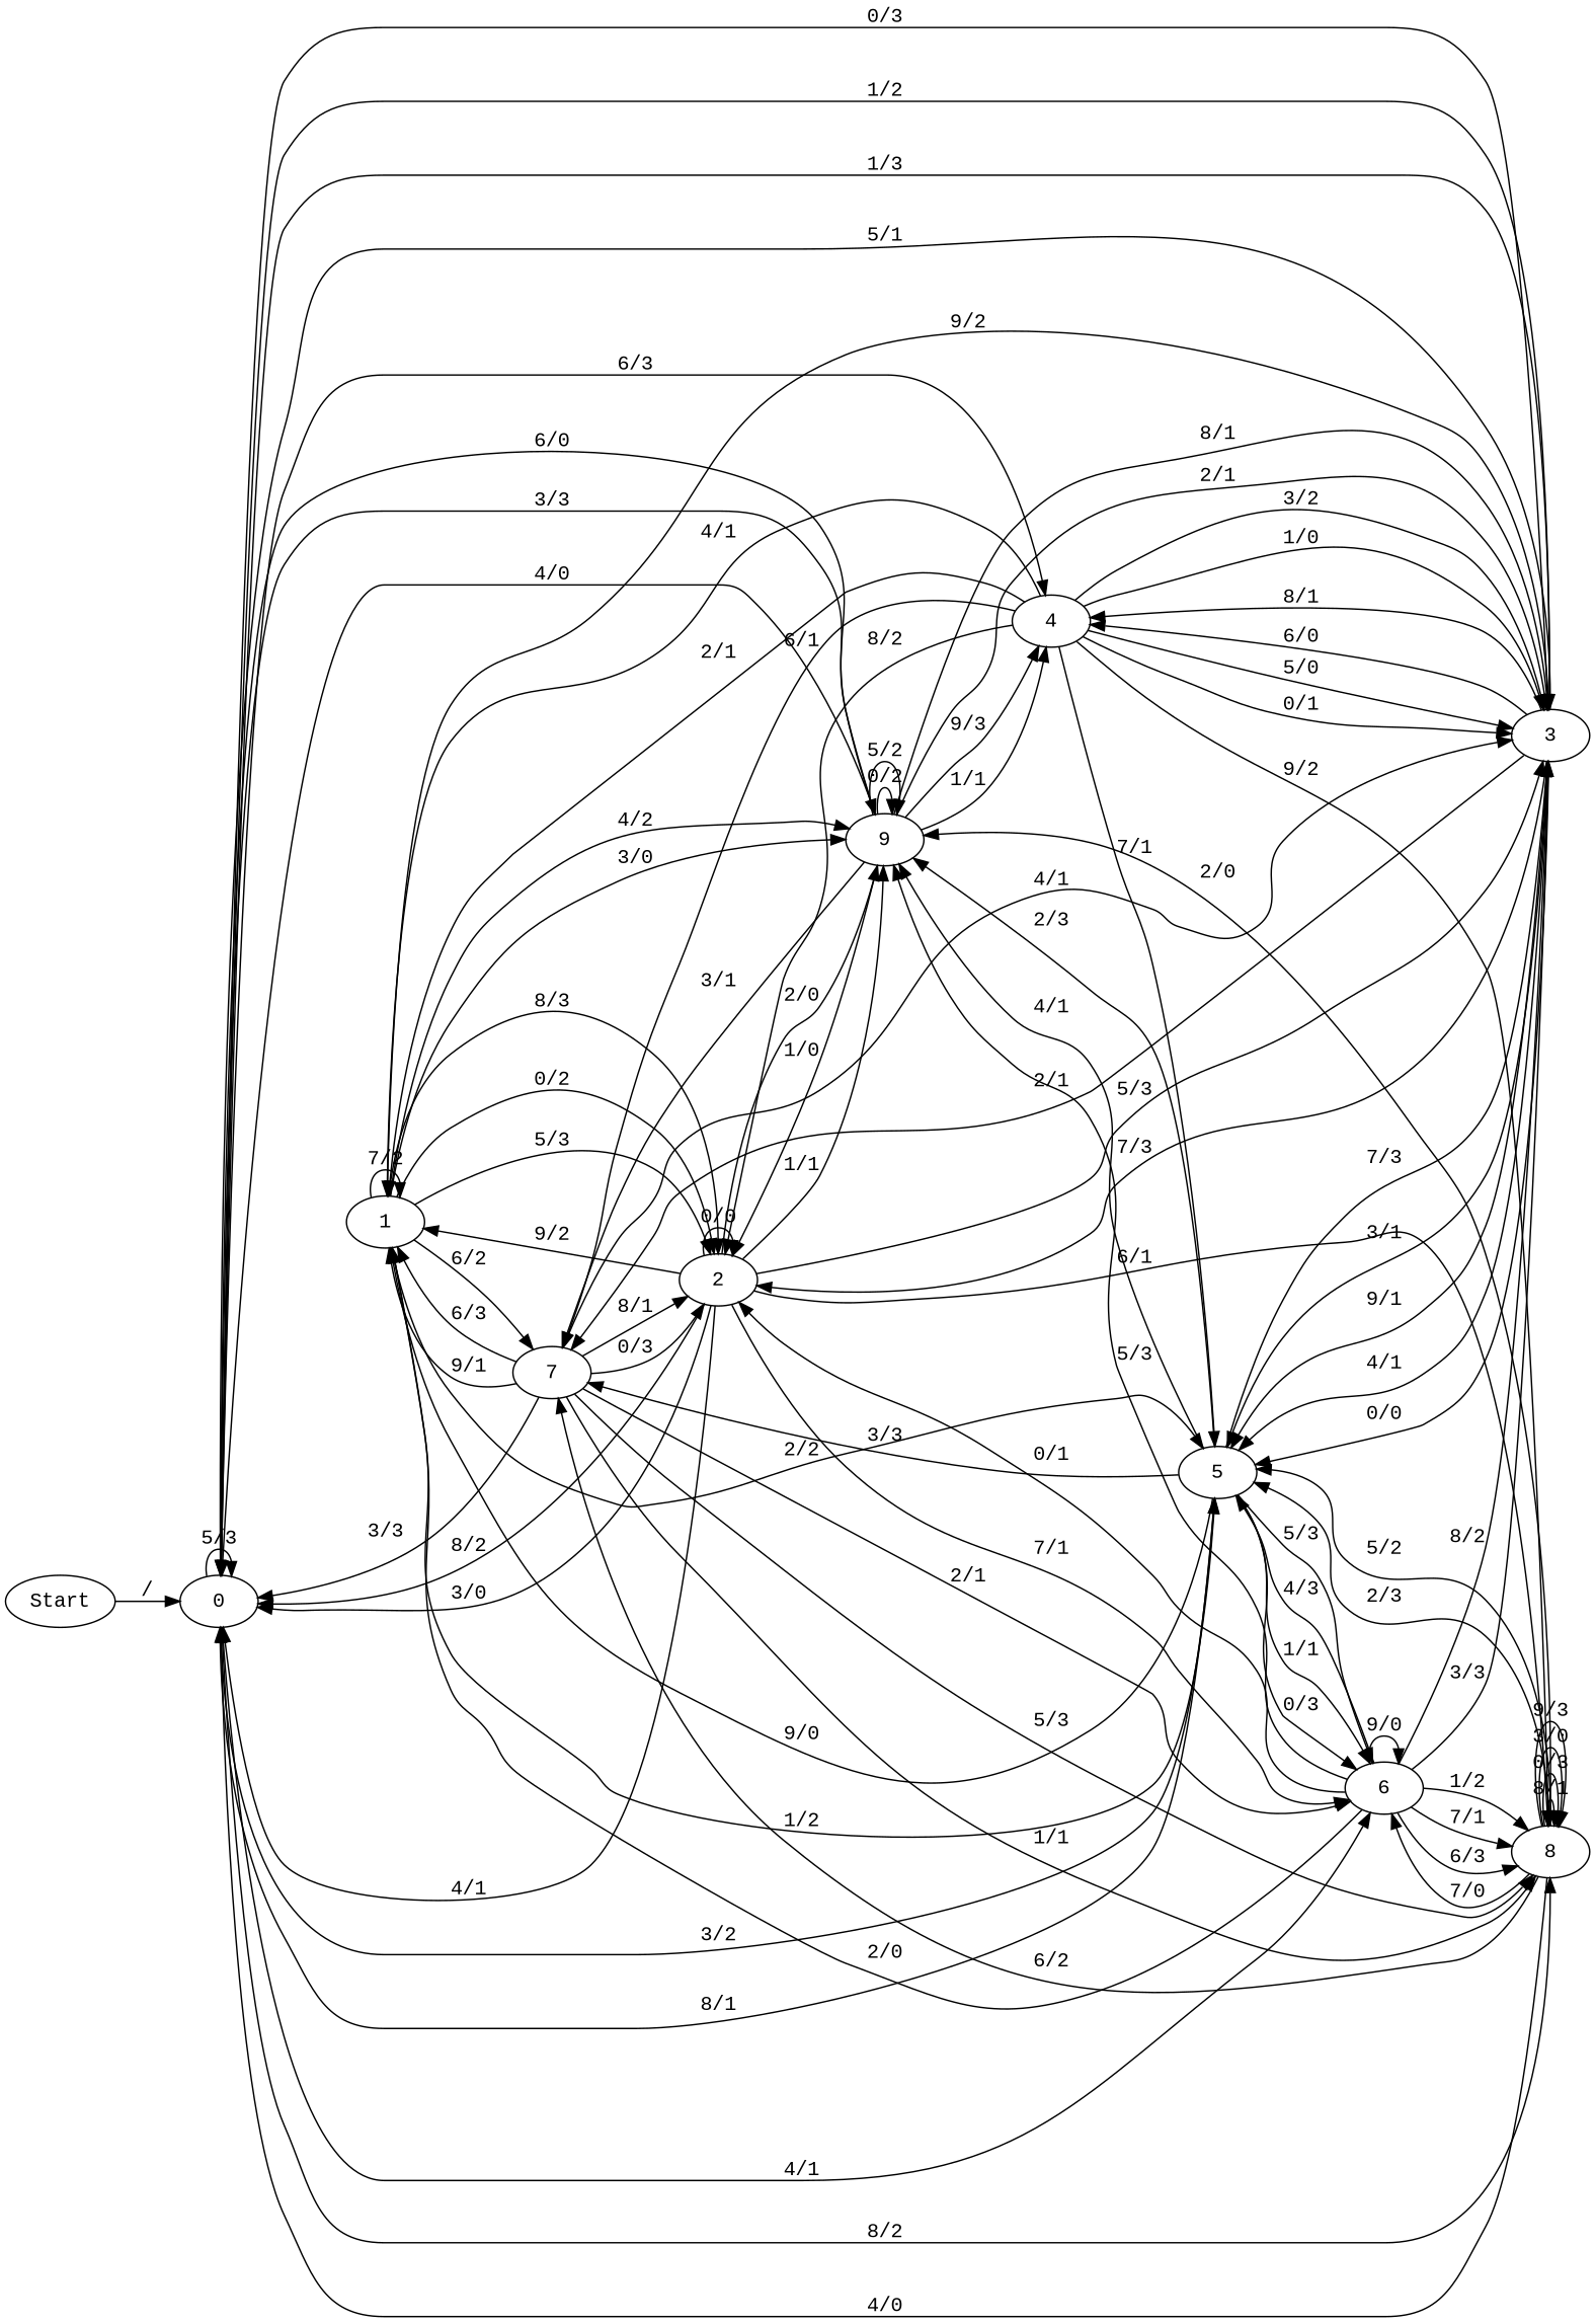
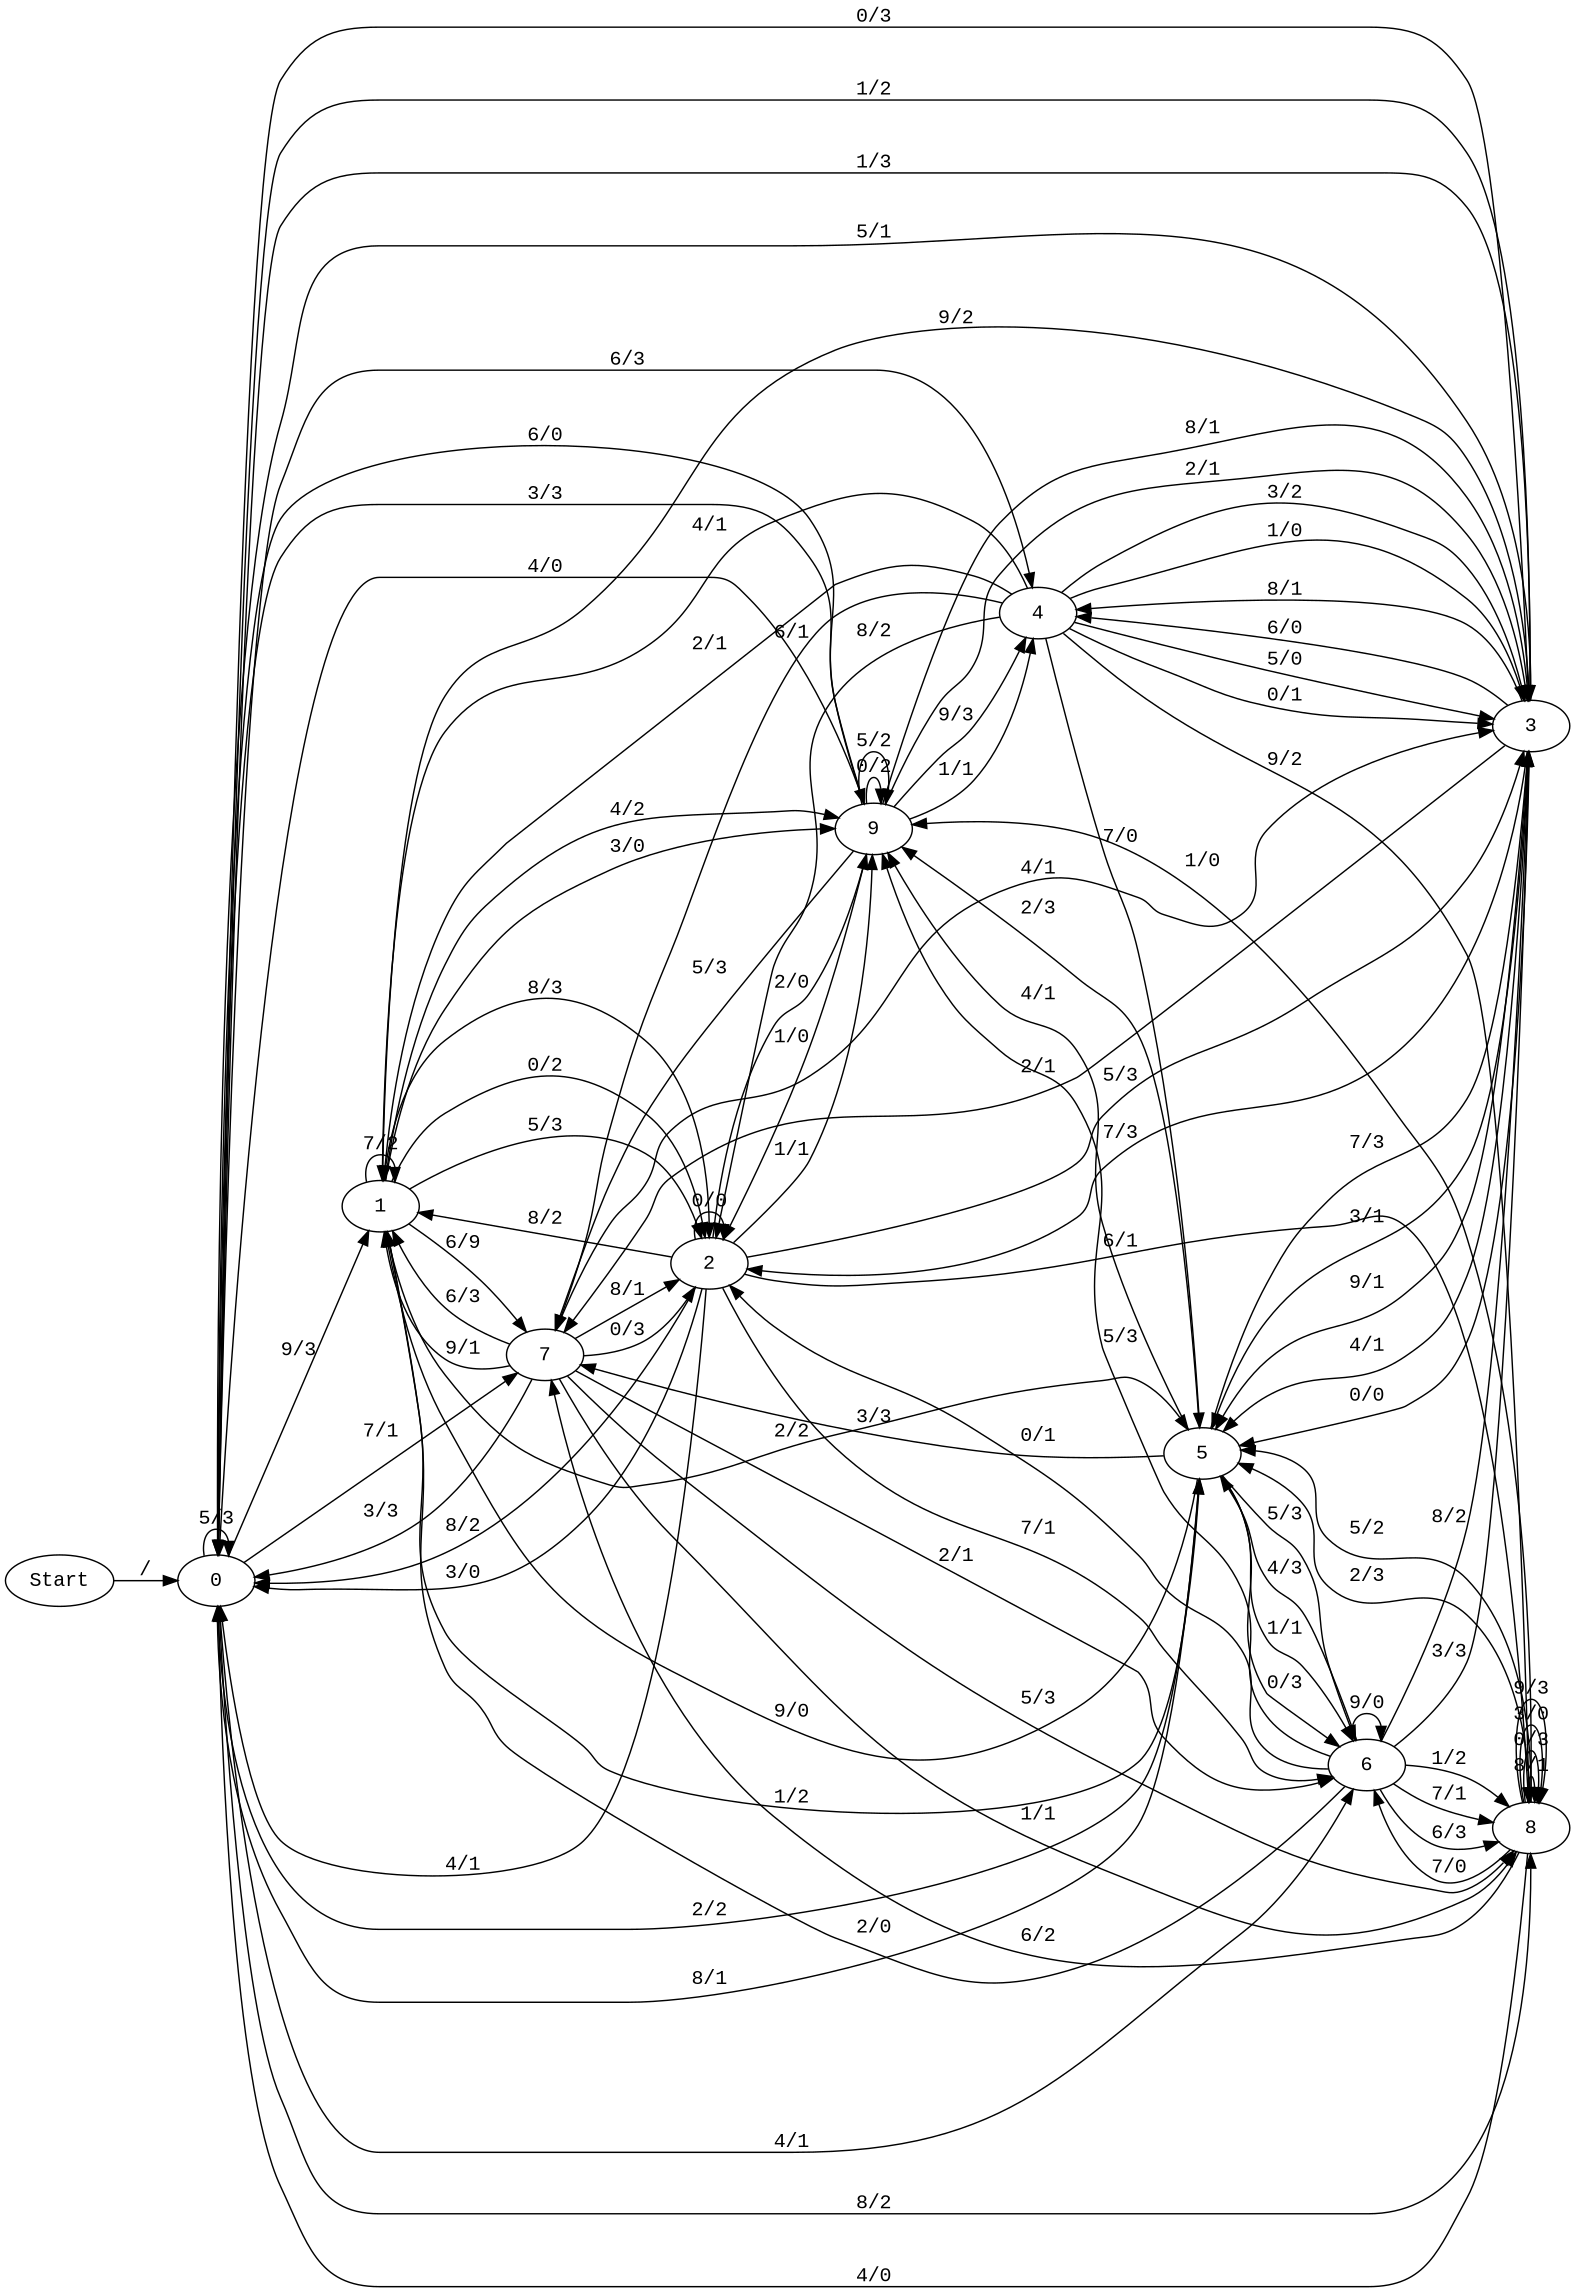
  digraph {
    fontname="Liberation Mono"
    rankdir=LR
    node [fontname="Liberation Mono"]
    edge [fontname="Liberation Mono"]
    Start
    0
    1
    7
    3
    4
    6
    8
    5
    9
    2
    Start -> 0 [label="/"]
    0 -> 0 [label="5/3"]
+   0 -> 1 [label="9/3"]
+   0 -> 7 [label="7/1"]
    0 -> 3 [label="0/3"]
    0 -> 3 [label="1/2"]
    0 -> 4 [label="6/3"]
    0 -> 6 [label="4/1"]
    0 -> 8 [label="8/2"]
-   0 -> 5 [label="3/2"]
+   0 -> 5 [label="2/2"]
    0 -> 9 [label="3/3"]
    1 -> 1 [label="7/2"]
-   1 -> 7 [label="6/2"]
+   1 -> 7 [label="6/9"]
    1 -> 3 [label="9/2"]
    1 -> 5 [label="1/2"]
    1 -> 5 [label="2/2"]
    1 -> 9 [label="3/0"]
    1 -> 9 [label="4/2"]
    1 -> 2 [label="8/3"]
    1 -> 2 [label="0/2"]
    1 -> 2 [label="5/3"]
    7 -> 0 [label="3/3"]
    7 -> 1 [label="6/3"]
    7 -> 1 [label="9/1"]
    7 -> 3 [label="4/1"]
    7 -> 6 [label="2/1"]
    7 -> 8 [label="5/3"]
    7 -> 8 [label="1/1"]
    7 -> 2 [label="0/3"]
    7 -> 2 [label="8/1"]
    3 -> 0 [label="1/3"]
    3 -> 0 [label="5/1"]
    3 -> 7 [label="2/1"]
    3 -> 4 [label="8/1"]
    3 -> 4 [label="6/0"]
    3 -> 5 [label="3/1"]
    3 -> 5 [label="9/1"]
    3 -> 5 [label="4/1"]
    3 -> 5 [label="0/0"]
    3 -> 2 [label="7/3"]
    4 -> 1 [label="4/1"]
    4 -> 1 [label="2/1"]
    4 -> 7 [label="6/1"]
    4 -> 3 [label="1/0"]
    4 -> 3 [label="3/2"]
    4 -> 3 [label="5/0"]
    4 -> 3 [label="0/1"]
    4 -> 8 [label="9/2"]
-   4 -> 5 [label="7/1"]
+   4 -> 5 [label="7/0"]
    4 -> 2 [label="8/2"]
    6 -> 1 [label="2/0"]
    6 -> 3 [label="8/2"]
    6 -> 3 [label="3/3"]
    6 -> 6 [label="9/0"]
    6 -> 8 [label="1/2"]
    6 -> 8 [label="7/1"]
    6 -> 8 [label="6/3"]
    6 -> 5 [label="4/3"]
    6 -> 9 [label="5/3"]
    6 -> 2 [label="0/1"]
    8 -> 0 [label="4/0"]
    8 -> 7 [label="6/2"]
    8 -> 6 [label="7/0"]
    8 -> 8 [label="8/1"]
    8 -> 8 [label="0/3"]
    8 -> 8 [label="3/0"]
    8 -> 8 [label="9/3"]
    8 -> 5 [label="5/2"]
    8 -> 5 [label="2/3"]
-   8 -> 9 [label="2/0"]
+   8 -> 9 [label="1/0"]
    5 -> 0 [label="8/1"]
    5 -> 1 [label="9/0"]
    5 -> 7 [label="3/3"]
    5 -> 3 [label="7/3"]
    5 -> 6 [label="1/1"]
    5 -> 6 [label="0/3"]
    5 -> 6 [label="5/3"]
    5 -> 9 [label="2/3"]
    5 -> 9 [label="4/1"]
    9 -> 0 [label="4/0"]
    9 -> 0 [label="6/0"]
-   9 -> 7 [label="3/1"]
+   9 -> 7 [label="5/3"]
    9 -> 3 [label="2/1"]
    9 -> 3 [label="8/1"]
    9 -> 4 [label="1/1"]
    9 -> 4 [label="9/3"]
    9 -> 9 [label="0/2"]
    9 -> 9 [label="5/2"]
    9 -> 2 [label="1/0"]
    2 -> 0 [label="4/1"]
    2 -> 0 [label="8/2"]
    2 -> 0 [label="3/0"]
-   2 -> 1 [label="9/2"]
+   2 -> 1 [label="8/2"]
    2 -> 3 [label="5/3"]
    2 -> 6 [label="7/1"]
    2 -> 8 [label="6/1"]
    2 -> 9 [label="2/0"]
    2 -> 9 [label="1/1"]
    2 -> 2 [label="0/0"]
  }
